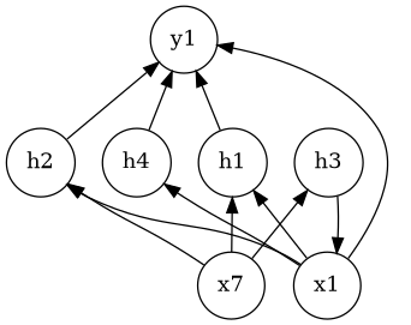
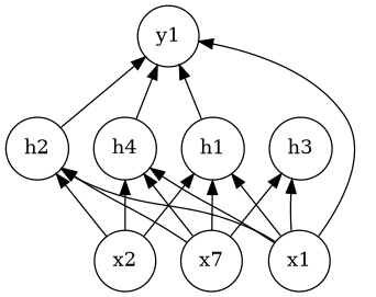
  digraph {
    rankdir=BT
    node [shape=circle]
    x1
    h1
    h2
    h3
    h4
    y1
+   x2
    n8 [label=x7]
    x1 -> h1
    x1 -> h2
-   h3 -> x1
+   x1 -> h3
    x1 -> h4
    x1 -> y1
    h1 -> y1
    h2 -> y1
    h4 -> y1
+   x2 -> h1
+   x2 -> h2
+   x2 -> h4
    n8 -> h1
    n8 -> h2
    n8 -> h3
+   n8 -> h4
  }
